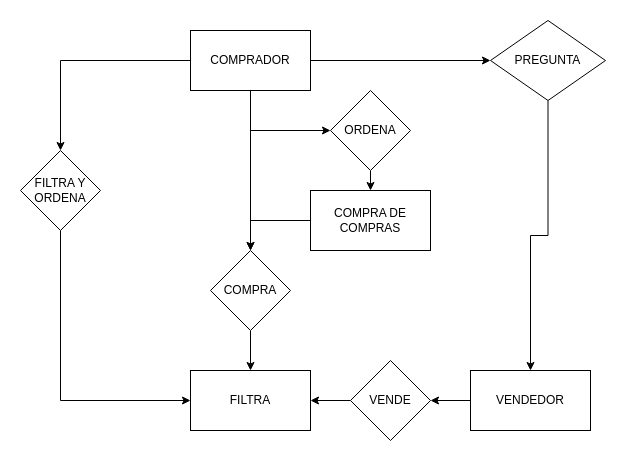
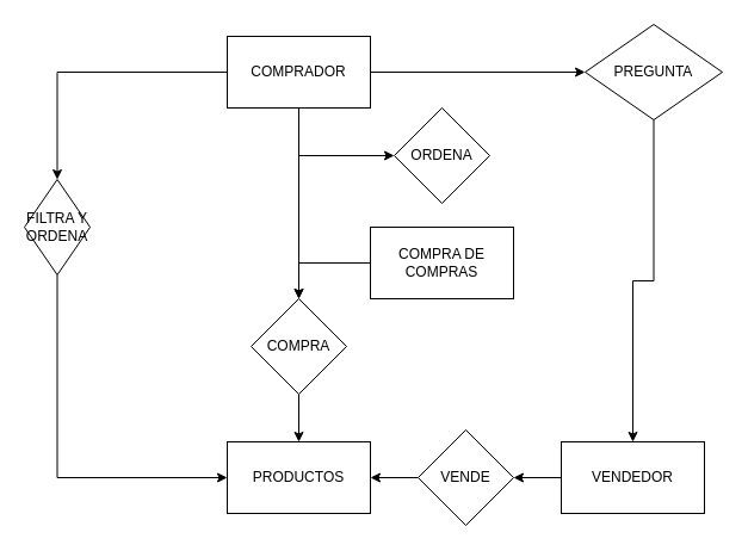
  <mxCell id="0" />
  <mxCell id="1" parent="0" />
  <mxCell id="2" style="edgeStyle=orthogonalEdgeStyle;rounded=0;orthogonalLoop=1;jettySize=auto;html=1;exitX=1;exitY=0.5;exitDx=0;exitDy=0;entryX=0;entryY=0.5;entryDx=0;entryDy=0;" parent="1" source="6" target="13" edge="1"><mxGeometry relative="1" as="geometry" /></mxCell>
  <mxCell id="3" style="edgeStyle=orthogonalEdgeStyle;rounded=0;orthogonalLoop=1;jettySize=auto;html=1;exitX=0;exitY=0.5;exitDx=0;exitDy=0;entryX=0.5;entryY=0;entryDx=0;entryDy=0;" parent="1" source="6" target="15" edge="1"><mxGeometry relative="1" as="geometry" /></mxCell>
  <mxCell id="4" style="edgeStyle=orthogonalEdgeStyle;rounded=0;orthogonalLoop=1;jettySize=auto;html=1;exitX=0.5;exitY=1;exitDx=0;exitDy=0;entryX=0;entryY=0.5;entryDx=0;entryDy=0;" edge="1" parent="1" source="6" target="21"><mxGeometry relative="1" as="geometry" /></mxCell>
  <mxCell id="5" style="edgeStyle=orthogonalEdgeStyle;rounded=0;orthogonalLoop=1;jettySize=auto;html=1;exitX=0.5;exitY=1;exitDx=0;exitDy=0;entryX=0.5;entryY=0;entryDx=0;entryDy=0;" edge="1" parent="1" source="6" target="19"><mxGeometry relative="1" as="geometry"><mxPoint x="250" y="210" as="targetPoint" /></mxGeometry></mxCell>
  <mxCell id="6" value="COMPRADOR" style="rounded=0;whiteSpace=wrap;html=1;" parent="1" vertex="1"><mxGeometry x="190" y="30" width="120" height="60" as="geometry" /></mxCell>
  <mxCell id="7" style="edgeStyle=orthogonalEdgeStyle;rounded=0;orthogonalLoop=1;jettySize=auto;html=1;exitX=0;exitY=0.5;exitDx=0;exitDy=0;entryX=1;entryY=0.5;entryDx=0;entryDy=0;" parent="1" source="8" target="10" edge="1"><mxGeometry relative="1" as="geometry" /></mxCell>
  <mxCell id="8" value="VENDEDOR" style="rounded=0;whiteSpace=wrap;html=1;" parent="1" vertex="1"><mxGeometry x="470" y="370" width="120" height="60" as="geometry" /></mxCell>
  <mxCell id="9" style="edgeStyle=orthogonalEdgeStyle;rounded=0;orthogonalLoop=1;jettySize=auto;html=1;exitX=0;exitY=0.5;exitDx=0;exitDy=0;entryX=1;entryY=0.5;entryDx=0;entryDy=0;" edge="1" parent="1" source="10" target="11"><mxGeometry relative="1" as="geometry" /></mxCell>
  <mxCell id="10" value="VENDE" style="rhombus;whiteSpace=wrap;html=1;" parent="1" vertex="1"><mxGeometry x="350" y="360" width="80" height="80" as="geometry" /></mxCell>
- <mxCell id="11" value="FILTRA" style="rounded=0;whiteSpace=wrap;html=1;" parent="1" vertex="1"><mxGeometry x="190" y="370" width="120" height="60" as="geometry" /></mxCell>
+ <mxCell id="11" value="PRODUCTOS" style="rounded=0;whiteSpace=wrap;html=1;" parent="1" vertex="1"><mxGeometry x="190" y="370" width="120" height="60" as="geometry" /></mxCell>
  <mxCell id="12" style="edgeStyle=orthogonalEdgeStyle;rounded=0;orthogonalLoop=1;jettySize=auto;html=1;exitX=0.5;exitY=1;exitDx=0;exitDy=0;entryX=0.5;entryY=0;entryDx=0;entryDy=0;" parent="1" source="13" target="8" edge="1"><mxGeometry relative="1" as="geometry" /></mxCell>
  <mxCell id="13" value="PREGUNTA" style="rhombus;whiteSpace=wrap;html=1;" parent="1" vertex="1"><mxGeometry x="490" y="20" width="115" height="80" as="geometry" /></mxCell>
  <mxCell id="14" style="edgeStyle=orthogonalEdgeStyle;rounded=0;orthogonalLoop=1;jettySize=auto;html=1;exitX=0.5;exitY=1;exitDx=0;exitDy=0;entryX=0;entryY=0.5;entryDx=0;entryDy=0;" parent="1" source="15" target="11" edge="1"><mxGeometry relative="1" as="geometry" /></mxCell>
- <mxCell id="15" value="FILTRA Y ORDENA" style="rhombus;whiteSpace=wrap;html=1;" parent="1" vertex="1"><mxGeometry x="20" y="150" width="80" height="80" as="geometry" /></mxCell>
+ <mxCell id="15" value="FILTRA Y ORDENA" style="rhombus;whiteSpace=wrap;html=1;" parent="1" vertex="1"><mxGeometry x="20" y="150" width="55" height="80" as="geometry" /></mxCell>
  <mxCell id="16" style="edgeStyle=orthogonalEdgeStyle;rounded=0;orthogonalLoop=1;jettySize=auto;html=1;exitX=0;exitY=0.5;exitDx=0;exitDy=0;entryX=0.5;entryY=0;entryDx=0;entryDy=0;" edge="1" parent="1" source="17" target="19"><mxGeometry relative="1" as="geometry" /></mxCell>
  <mxCell id="17" value="COMPRA DE COMPRAS" style="rounded=0;whiteSpace=wrap;html=1;" vertex="1" parent="1"><mxGeometry x="310" y="190" width="120" height="60" as="geometry" /></mxCell>
  <mxCell id="18" style="edgeStyle=orthogonalEdgeStyle;rounded=0;orthogonalLoop=1;jettySize=auto;html=1;exitX=0.5;exitY=1;exitDx=0;exitDy=0;entryX=0.5;entryY=0;entryDx=0;entryDy=0;" edge="1" parent="1" source="19" target="11"><mxGeometry relative="1" as="geometry" /></mxCell>
  <mxCell id="19" value="COMPRA" style="rhombus;whiteSpace=wrap;html=1;" vertex="1" parent="1"><mxGeometry x="210" y="250" width="80" height="80" as="geometry" /></mxCell>
- <mxCell id="20" style="edgeStyle=orthogonalEdgeStyle;rounded=0;orthogonalLoop=1;jettySize=auto;html=1;exitX=0.5;exitY=1;exitDx=0;exitDy=0;entryX=0.5;entryY=0;entryDx=0;entryDy=0;" edge="1" parent="1" source="21" target="17"><mxGeometry relative="1" as="geometry" /></mxCell>
  <mxCell id="21" value="ORDENA" style="rhombus;whiteSpace=wrap;html=1;" vertex="1" parent="1"><mxGeometry x="330" y="90" width="80" height="80" as="geometry" /></mxCell>
